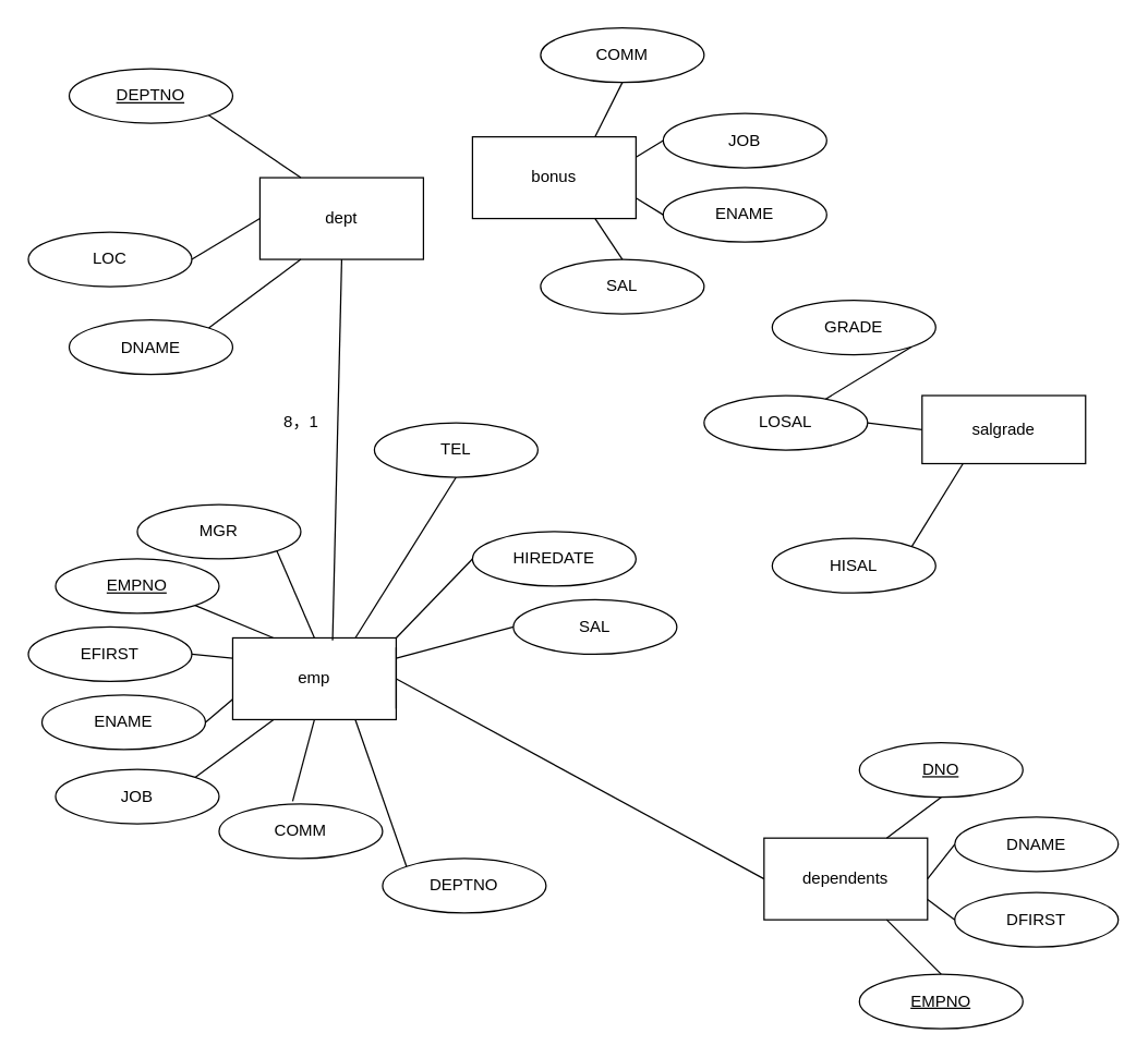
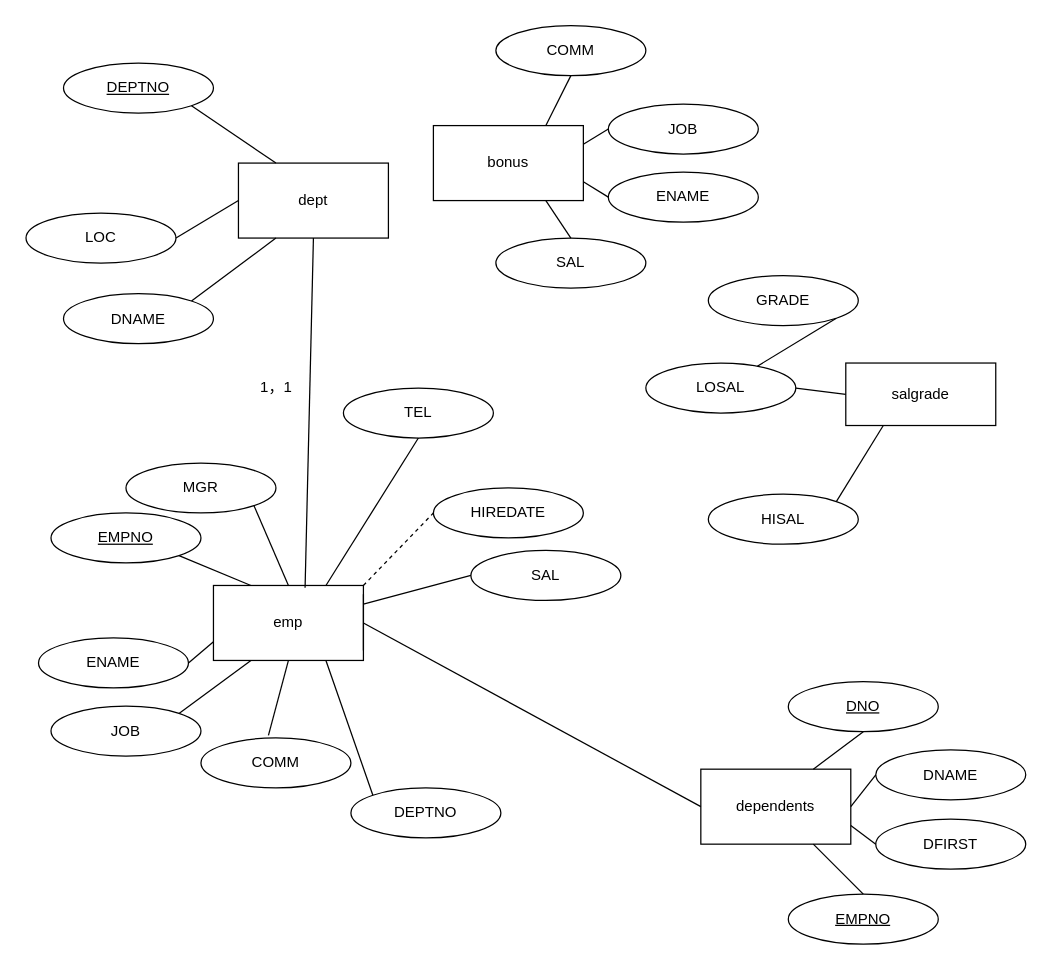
  <mxCell id="0" />
  <mxCell id="1" parent="0" />
  <mxCell id="2" value="dept" style="rounded=0;whiteSpace=wrap;html=1;" parent="1" vertex="1"><mxGeometry x="190" y="130" width="120" height="60" as="geometry" /></mxCell>
  <mxCell id="3" value="bonus" style="rounded=0;whiteSpace=wrap;html=1;" parent="1" vertex="1"><mxGeometry x="346" y="100" width="120" height="60" as="geometry" /></mxCell>
  <mxCell id="4" value="dependents" style="rounded=0;whiteSpace=wrap;html=1;" parent="1" vertex="1"><mxGeometry x="560" y="615" width="120" height="60" as="geometry" /></mxCell>
  <mxCell id="5" value="emp" style="rounded=0;whiteSpace=wrap;html=1;" parent="1" vertex="1"><mxGeometry x="170" y="468" width="120" height="60" as="geometry" /></mxCell>
  <mxCell id="6" value="salgrade" style="rounded=0;whiteSpace=wrap;html=1;" parent="1" vertex="1"><mxGeometry x="676" y="290" width="120" height="50" as="geometry" /></mxCell>
  <mxCell id="7" value="&lt;u&gt;DEPTNO&lt;/u&gt;" style="ellipse;whiteSpace=wrap;html=1;" parent="1" vertex="1"><mxGeometry x="50" y="50" width="120" height="40" as="geometry" /></mxCell>
  <mxCell id="8" value="DNAME " style="ellipse;whiteSpace=wrap;html=1;" parent="1" vertex="1"><mxGeometry x="50" y="234.5" width="120" height="40" as="geometry" /></mxCell>
  <mxCell id="9" value="LOC" style="ellipse;whiteSpace=wrap;html=1;" parent="1" vertex="1"><mxGeometry x="20" y="170" width="120" height="40" as="geometry" /></mxCell>
  <mxCell id="10" value="" style="endArrow=none;html=1;rounded=0;entryX=1;entryY=1;entryDx=0;entryDy=0;" parent="1" target="7" edge="1"><mxGeometry width="50" height="50" relative="1" as="geometry"><mxPoint x="220" y="130" as="sourcePoint" /><mxPoint x="270" y="80" as="targetPoint" /></mxGeometry></mxCell>
  <mxCell id="11" value="" style="endArrow=none;html=1;rounded=0;entryX=1;entryY=0.5;entryDx=0;entryDy=0;exitX=0;exitY=0.5;exitDx=0;exitDy=0;" parent="1" source="2" target="9" edge="1"><mxGeometry width="50" height="50" relative="1" as="geometry"><mxPoint x="230" y="140" as="sourcePoint" /><mxPoint x="162" y="94" as="targetPoint" /></mxGeometry></mxCell>
  <mxCell id="12" value="" style="endArrow=none;html=1;rounded=0;entryX=1;entryY=0;entryDx=0;entryDy=0;exitX=0.25;exitY=1;exitDx=0;exitDy=0;" parent="1" source="2" target="8" edge="1"><mxGeometry width="50" height="50" relative="1" as="geometry"><mxPoint x="200" y="170" as="sourcePoint" /><mxPoint x="150" y="170" as="targetPoint" /></mxGeometry></mxCell>
  <mxCell id="13" value="ENAME" style="ellipse;whiteSpace=wrap;html=1;" parent="1" vertex="1"><mxGeometry x="30" y="510" width="120" height="40" as="geometry" /></mxCell>
  <mxCell id="14" value="&lt;u&gt;EMPNO&lt;/u&gt;" style="ellipse;whiteSpace=wrap;html=1;" parent="1" vertex="1"><mxGeometry x="40" y="410" width="120" height="40" as="geometry" /></mxCell>
  <mxCell id="15" value="JOB" style="ellipse;whiteSpace=wrap;html=1;" parent="1" vertex="1"><mxGeometry x="40" y="564.5" width="120" height="40" as="geometry" /></mxCell>
- <mxCell id="16" value="EFIRST" style="ellipse;whiteSpace=wrap;html=1;" parent="1" vertex="1"><mxGeometry x="20" y="460" width="120" height="40" as="geometry" /></mxCell>
  <mxCell id="17" value="MGR" style="ellipse;whiteSpace=wrap;html=1;" parent="1" vertex="1"><mxGeometry x="100" y="370" width="120" height="40" as="geometry" /></mxCell>
  <mxCell id="18" value="HIREDATE" style="ellipse;whiteSpace=wrap;html=1;" parent="1" vertex="1"><mxGeometry x="346" y="390" width="120" height="40" as="geometry" /></mxCell>
  <mxCell id="19" value="COMM" style="ellipse;whiteSpace=wrap;html=1;" parent="1" vertex="1"><mxGeometry x="160" y="590" width="120" height="40" as="geometry" /></mxCell>
  <mxCell id="20" value="SAL" style="ellipse;whiteSpace=wrap;html=1;" parent="1" vertex="1"><mxGeometry x="376" y="440" width="120" height="40" as="geometry" /></mxCell>
  <mxCell id="21" value="DEPTNO" style="ellipse;whiteSpace=wrap;html=1;" parent="1" vertex="1"><mxGeometry x="280" y="630" width="120" height="40" as="geometry" /></mxCell>
  <mxCell id="22" value="" style="endArrow=none;html=1;rounded=0;entryX=1;entryY=1;entryDx=0;entryDy=0;exitX=0.25;exitY=0;exitDx=0;exitDy=0;" parent="1" source="5" target="14" edge="1"><mxGeometry width="50" height="50" relative="1" as="geometry"><mxPoint x="228" y="370" as="sourcePoint" /><mxPoint x="160" y="420" as="targetPoint" /></mxGeometry></mxCell>
  <mxCell id="23" value="" style="endArrow=none;html=1;rounded=0;entryX=1;entryY=1;entryDx=0;entryDy=0;exitX=0.5;exitY=0;exitDx=0;exitDy=0;" parent="1" source="5" target="17" edge="1"><mxGeometry width="50" height="50" relative="1" as="geometry"><mxPoint x="270" y="455" as="sourcePoint" /><mxPoint x="230" y="415" as="targetPoint" /></mxGeometry></mxCell>
- <mxCell id="24" value="" style="endArrow=none;html=1;rounded=0;entryX=0;entryY=0.5;entryDx=0;entryDy=0;exitX=1;exitY=0;exitDx=0;exitDy=0;" parent="1" source="5" target="18" edge="1"><mxGeometry width="50" height="50" relative="1" as="geometry"><mxPoint x="350" y="465" as="sourcePoint" /><mxPoint x="350" y="420" as="targetPoint" /></mxGeometry></mxCell>
+ <mxCell id="24" value="" style="endArrow=none;html=1;rounded=0;entryX=0;entryY=0.5;entryDx=0;entryDy=0;exitX=1;exitY=0;exitDx=0;exitDy=0;dashed=1;" parent="1" source="5" target="18" edge="1"><mxGeometry width="50" height="50" relative="1" as="geometry"><mxPoint x="350" y="465" as="sourcePoint" /><mxPoint x="350" y="420" as="targetPoint" /></mxGeometry></mxCell>
  <mxCell id="25" value="" style="endArrow=none;html=1;rounded=0;entryX=0;entryY=0.5;entryDx=0;entryDy=0;exitX=1;exitY=0.25;exitDx=0;exitDy=0;" parent="1" source="5" target="20" edge="1"><mxGeometry width="50" height="50" relative="1" as="geometry"><mxPoint x="250" y="480" as="sourcePoint" /><mxPoint x="250" y="435" as="targetPoint" /></mxGeometry></mxCell>
  <mxCell id="26" value="" style="endArrow=none;html=1;rounded=0;entryX=0;entryY=0;entryDx=0;entryDy=0;exitX=0.75;exitY=1;exitDx=0;exitDy=0;" parent="1" source="5" target="21" edge="1"><mxGeometry width="50" height="50" relative="1" as="geometry"><mxPoint x="260" y="490" as="sourcePoint" /><mxPoint x="260" y="445" as="targetPoint" /></mxGeometry></mxCell>
  <mxCell id="27" value="" style="endArrow=none;html=1;rounded=0;entryX=0.5;entryY=1;entryDx=0;entryDy=0;exitX=0.45;exitY=-0.05;exitDx=0;exitDy=0;exitPerimeter=0;" parent="1" source="19" target="5" edge="1"><mxGeometry width="50" height="50" relative="1" as="geometry"><mxPoint x="270" y="500" as="sourcePoint" /><mxPoint x="270" y="455" as="targetPoint" /></mxGeometry></mxCell>
  <mxCell id="28" value="" style="endArrow=none;html=1;rounded=0;entryX=1;entryY=0;entryDx=0;entryDy=0;exitX=0.25;exitY=1;exitDx=0;exitDy=0;" parent="1" source="5" target="15" edge="1"><mxGeometry width="50" height="50" relative="1" as="geometry"><mxPoint x="280" y="510" as="sourcePoint" /><mxPoint x="280" y="465" as="targetPoint" /></mxGeometry></mxCell>
  <mxCell id="29" value="" style="endArrow=none;html=1;rounded=0;entryX=1;entryY=0;entryDx=0;entryDy=0;exitX=0.5;exitY=0;exitDx=0;exitDy=0;" parent="1" edge="1"><mxGeometry width="50" height="50" relative="1" as="geometry"><mxPoint x="290" y="520" as="sourcePoint" /><mxPoint x="290" y="475" as="targetPoint" /></mxGeometry></mxCell>
  <mxCell id="30" value="" style="endArrow=none;html=1;rounded=0;entryX=1;entryY=0.5;entryDx=0;entryDy=0;exitX=0;exitY=0.75;exitDx=0;exitDy=0;" parent="1" source="5" target="13" edge="1"><mxGeometry width="50" height="50" relative="1" as="geometry"><mxPoint x="300" y="530" as="sourcePoint" /><mxPoint x="300" y="485" as="targetPoint" /></mxGeometry></mxCell>
- <mxCell id="31" value="" style="endArrow=none;html=1;rounded=0;entryX=1;entryY=0.5;entryDx=0;entryDy=0;exitX=0;exitY=0.25;exitDx=0;exitDy=0;" parent="1" source="5" target="16" edge="1"><mxGeometry width="50" height="50" relative="1" as="geometry"><mxPoint x="310" y="540" as="sourcePoint" /><mxPoint x="310" y="495" as="targetPoint" /></mxGeometry></mxCell>
  <mxCell id="32" value="TEL" style="ellipse;whiteSpace=wrap;html=1;" parent="1" vertex="1"><mxGeometry x="274" y="310" width="120" height="40" as="geometry" /></mxCell>
  <mxCell id="33" value="" style="endArrow=none;html=1;rounded=0;entryX=0.5;entryY=1;entryDx=0;entryDy=0;exitX=0.75;exitY=0;exitDx=0;exitDy=0;" parent="1" source="5" target="32" edge="1"><mxGeometry width="50" height="50" relative="1" as="geometry"><mxPoint x="300" y="470" as="sourcePoint" /><mxPoint x="360" y="450" as="targetPoint" /></mxGeometry></mxCell>
  <mxCell id="34" value="&lt;u&gt;DNO&lt;/u&gt;" style="ellipse;whiteSpace=wrap;html=1;" parent="1" vertex="1"><mxGeometry x="630" y="545" width="120" height="40" as="geometry" /></mxCell>
  <mxCell id="35" value="DNAME" style="ellipse;whiteSpace=wrap;html=1;" parent="1" vertex="1"><mxGeometry x="700" y="599.5" width="120" height="40" as="geometry" /></mxCell>
  <mxCell id="36" value="DFIRST" style="ellipse;whiteSpace=wrap;html=1;" parent="1" vertex="1"><mxGeometry x="700" y="655" width="120" height="40" as="geometry" /></mxCell>
  <mxCell id="37" value="&lt;u&gt;EMPNO&lt;/u&gt;" style="ellipse;whiteSpace=wrap;html=1;" parent="1" vertex="1"><mxGeometry x="630" y="715" width="120" height="40" as="geometry" /></mxCell>
  <mxCell id="38" value="COMM" style="ellipse;whiteSpace=wrap;html=1;" parent="1" vertex="1"><mxGeometry x="396" y="20" width="120" height="40" as="geometry" /></mxCell>
  <mxCell id="39" value="ENAME" style="ellipse;whiteSpace=wrap;html=1;" parent="1" vertex="1"><mxGeometry x="486" y="137.25" width="120" height="40" as="geometry" /></mxCell>
  <mxCell id="40" value="SAL" style="ellipse;whiteSpace=wrap;html=1;" parent="1" vertex="1"><mxGeometry x="396" y="190" width="120" height="40" as="geometry" /></mxCell>
  <mxCell id="41" value="JOB" style="ellipse;whiteSpace=wrap;html=1;" parent="1" vertex="1"><mxGeometry x="486" y="82.75" width="120" height="40" as="geometry" /></mxCell>
  <mxCell id="42" value="GRADE" style="ellipse;whiteSpace=wrap;html=1;" parent="1" vertex="1"><mxGeometry x="566" y="220" width="120" height="40" as="geometry" /></mxCell>
  <mxCell id="43" value="HISAL" style="ellipse;whiteSpace=wrap;html=1;" parent="1" vertex="1"><mxGeometry x="566" y="395" width="120" height="40" as="geometry" /></mxCell>
  <mxCell id="44" value=" LOSAL" style="ellipse;whiteSpace=wrap;html=1;" parent="1" vertex="1"><mxGeometry x="516" y="290" width="120" height="40" as="geometry" /></mxCell>
  <mxCell id="45" value="" style="endArrow=none;html=1;rounded=0;entryX=0.5;entryY=1;entryDx=0;entryDy=0;exitX=0.75;exitY=0;exitDx=0;exitDy=0;" parent="1" source="3" target="38" edge="1"><mxGeometry width="50" height="50" relative="1" as="geometry"><mxPoint x="455.5" y="100" as="sourcePoint" /><mxPoint x="455.5" y="55" as="targetPoint" /></mxGeometry></mxCell>
  <mxCell id="46" value="" style="endArrow=none;html=1;rounded=0;entryX=0;entryY=0.5;entryDx=0;entryDy=0;exitX=1;exitY=0.25;exitDx=0;exitDy=0;" parent="1" source="3" target="41" edge="1"><mxGeometry width="50" height="50" relative="1" as="geometry"><mxPoint x="446" y="110" as="sourcePoint" /><mxPoint x="466" y="70" as="targetPoint" /></mxGeometry></mxCell>
  <mxCell id="47" value="" style="endArrow=none;html=1;rounded=0;entryX=0;entryY=0.5;entryDx=0;entryDy=0;exitX=1;exitY=0.75;exitDx=0;exitDy=0;" parent="1" source="3" target="39" edge="1"><mxGeometry width="50" height="50" relative="1" as="geometry"><mxPoint x="456" y="120" as="sourcePoint" /><mxPoint x="476" y="80" as="targetPoint" /></mxGeometry></mxCell>
  <mxCell id="48" value="" style="endArrow=none;html=1;rounded=0;entryX=0.75;entryY=1;entryDx=0;entryDy=0;exitX=0.5;exitY=0;exitDx=0;exitDy=0;" parent="1" source="40" target="3" edge="1"><mxGeometry width="50" height="50" relative="1" as="geometry"><mxPoint x="466" y="130" as="sourcePoint" /><mxPoint x="486" y="90" as="targetPoint" /></mxGeometry></mxCell>
  <mxCell id="49" value="" style="endArrow=none;html=1;rounded=0;exitX=1;exitY=1;exitDx=0;exitDy=0;" parent="1" source="42" target="44" edge="1"><mxGeometry width="50" height="50" relative="1" as="geometry"><mxPoint x="616" y="100" as="sourcePoint" /><mxPoint x="636" y="60" as="targetPoint" /></mxGeometry></mxCell>
  <mxCell id="50" value="" style="endArrow=none;html=1;rounded=0;entryX=1;entryY=0.5;entryDx=0;entryDy=0;exitX=0;exitY=0.5;exitDx=0;exitDy=0;" parent="1" source="6" target="44" edge="1"><mxGeometry width="50" height="50" relative="1" as="geometry"><mxPoint x="626" y="110" as="sourcePoint" /><mxPoint x="646" y="70" as="targetPoint" /></mxGeometry></mxCell>
  <mxCell id="51" value="" style="endArrow=none;html=1;rounded=0;entryX=1;entryY=0;entryDx=0;entryDy=0;exitX=0.25;exitY=1;exitDx=0;exitDy=0;" parent="1" source="6" target="43" edge="1"><mxGeometry width="50" height="50" relative="1" as="geometry"><mxPoint x="636" y="120" as="sourcePoint" /><mxPoint x="656" y="80" as="targetPoint" /></mxGeometry></mxCell>
  <mxCell id="52" value="" style="endArrow=none;html=1;rounded=0;exitX=1;exitY=0.5;exitDx=0;exitDy=0;entryX=0;entryY=0.5;entryDx=0;entryDy=0;" parent="1" source="4" target="35" edge="1"><mxGeometry width="50" height="50" relative="1" as="geometry"><mxPoint x="580" y="595" as="sourcePoint" /><mxPoint x="600" y="555" as="targetPoint" /></mxGeometry></mxCell>
  <mxCell id="53" value="" style="endArrow=none;html=1;rounded=0;entryX=0.5;entryY=1;entryDx=0;entryDy=0;exitX=0.75;exitY=0;exitDx=0;exitDy=0;" parent="1" source="4" target="34" edge="1"><mxGeometry width="50" height="50" relative="1" as="geometry"><mxPoint x="590" y="605" as="sourcePoint" /><mxPoint x="610" y="565" as="targetPoint" /></mxGeometry></mxCell>
  <mxCell id="54" value="" style="endArrow=none;html=1;rounded=0;entryX=0;entryY=0.5;entryDx=0;entryDy=0;exitX=1;exitY=0.75;exitDx=0;exitDy=0;" parent="1" source="4" target="36" edge="1"><mxGeometry width="50" height="50" relative="1" as="geometry"><mxPoint x="600" y="615" as="sourcePoint" /><mxPoint x="620" y="575" as="targetPoint" /></mxGeometry></mxCell>
  <mxCell id="55" value="" style="endArrow=none;html=1;rounded=0;entryX=0.5;entryY=0;entryDx=0;entryDy=0;exitX=0.75;exitY=1;exitDx=0;exitDy=0;" parent="1" source="4" target="37" edge="1"><mxGeometry width="50" height="50" relative="1" as="geometry"><mxPoint x="610" y="625" as="sourcePoint" /><mxPoint x="630" y="585" as="targetPoint" /></mxGeometry></mxCell>
  <mxCell id="56" value="" style="endArrow=none;html=1;rounded=0;entryX=0;entryY=0.5;entryDx=0;entryDy=0;exitX=1;exitY=0.5;exitDx=0;exitDy=0;" parent="1" source="5" target="4" edge="1"><mxGeometry width="50" height="50" relative="1" as="geometry"><mxPoint x="450" y="585" as="sourcePoint" /><mxPoint x="557" y="648" as="targetPoint" /></mxGeometry></mxCell>
  <mxCell id="57" value="" style="endArrow=none;html=1;rounded=0;entryX=0.5;entryY=1;entryDx=0;entryDy=0;exitX=0.611;exitY=0.029;exitDx=0;exitDy=0;exitPerimeter=0;" edge="1" parent="1" source="5" target="2"><mxGeometry width="50" height="50" relative="1" as="geometry"><mxPoint x="396" y="490" as="sourcePoint" /><mxPoint x="446" y="440" as="targetPoint" /></mxGeometry></mxCell>
- <mxCell id="58" value="8，1" style="text;html=1;align=center;verticalAlign=middle;resizable=0;points=[];autosize=1;strokeColor=none;fillColor=none;" vertex="1" parent="1"><mxGeometry x="195" y="295" width="50" height="30" as="geometry" /></mxCell>
+ <mxCell id="58" value="1，1" style="text;html=1;align=center;verticalAlign=middle;resizable=0;points=[];autosize=1;strokeColor=none;fillColor=none;" vertex="1" parent="1"><mxGeometry x="195" y="295" width="50" height="30" as="geometry" /></mxCell>
